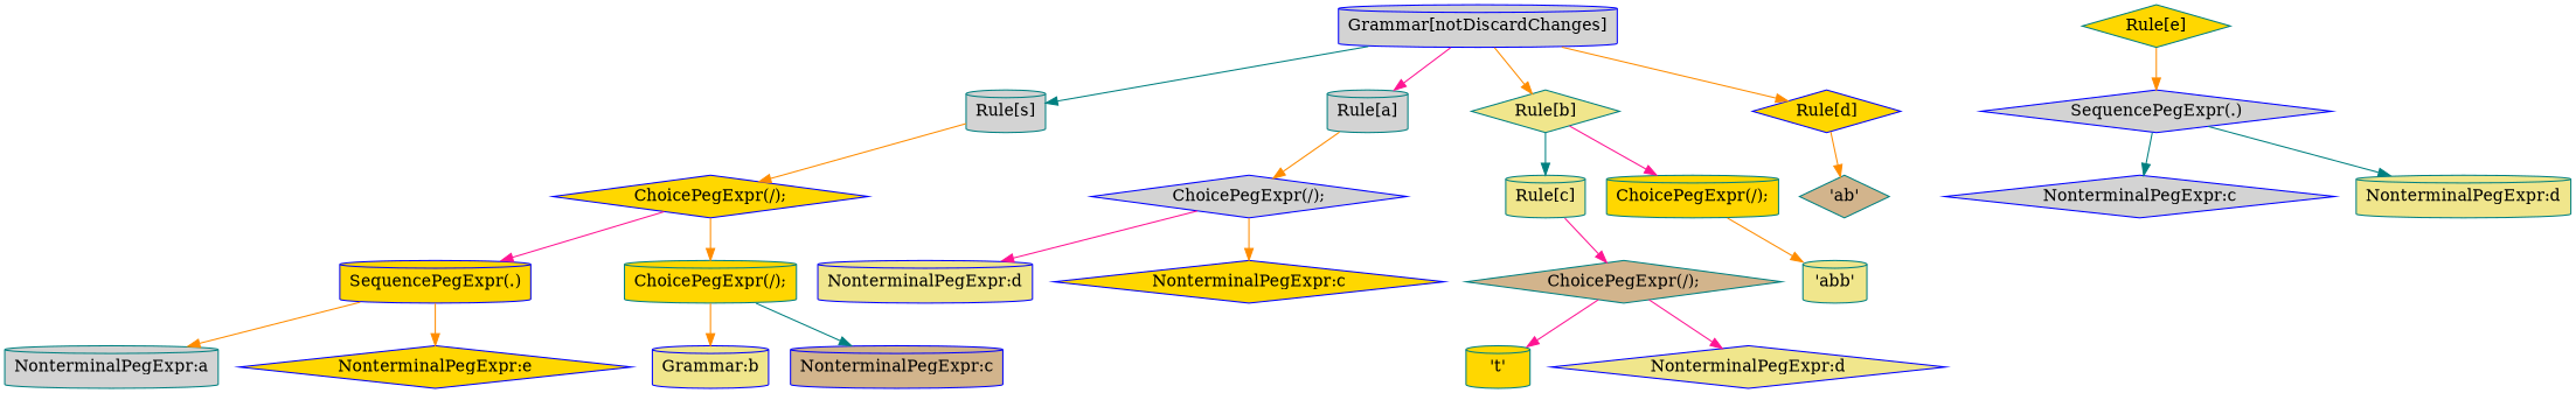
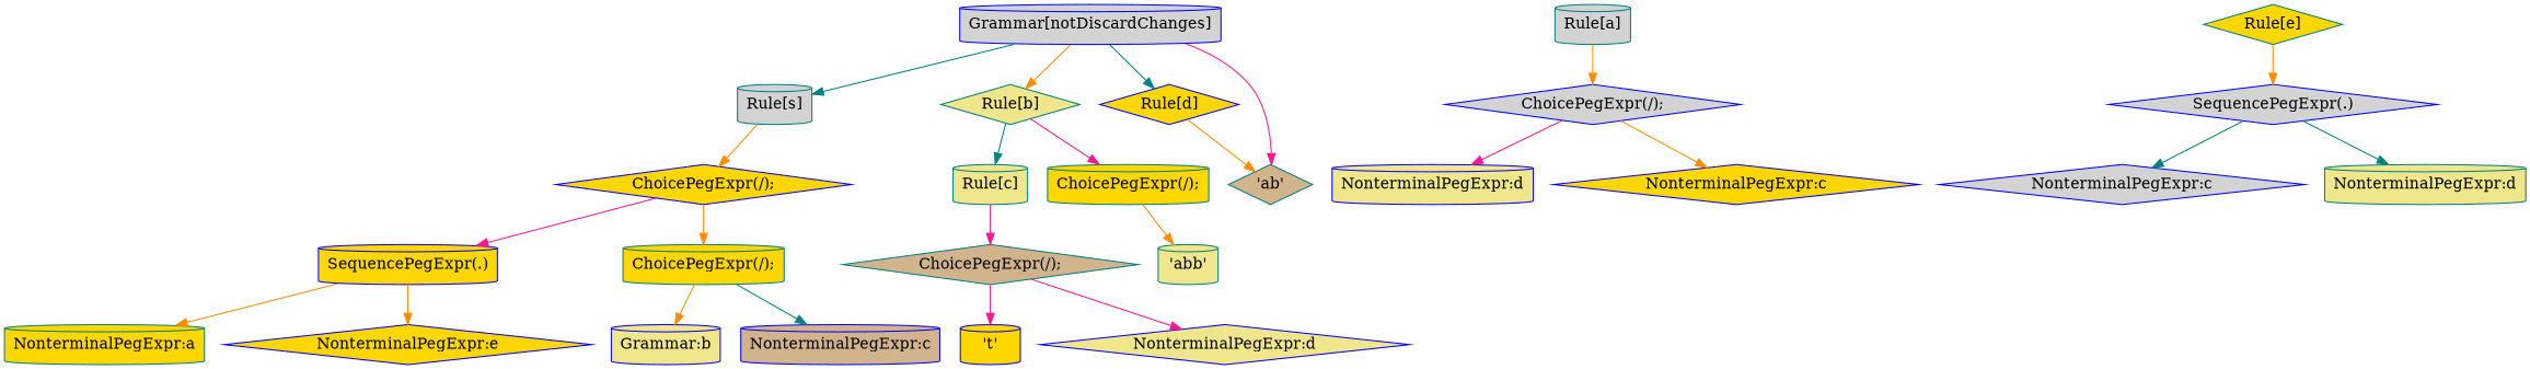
  digraph {
    node [color=blue fillcolor=gold shape=cylinder style=filled]
    edge [color=darkorange]
    n1 [fillcolor=lightgrey label="Grammar[notDiscardChanges]"]
    n2 [color=teal fillcolor=lightgrey label="Rule[s]"]
    n3 [color=teal fillcolor=lightgrey label="Rule[a]"]
    n4 [color=teal fillcolor=khaki label="Rule[b]" shape=diamond]
    n5 [label="Rule[d]" shape=diamond]
    n6 [label="ChoicePegExpr(/);" shape=diamond]
    n7 [fillcolor=lightgrey label="ChoicePegExpr(/);" shape=diamond]
    n8 [color=teal fillcolor=khaki label="Rule[c]"]
    n9 [color=teal label="ChoicePegExpr(/);"]
    n10 [color=teal fillcolor=tan label="ChoicePegExpr(/);" shape=diamond]
    n11 [color=teal fillcolor=tan label="'ab'" shape=diamond]
    n12 [color=teal label="Rule[e]" shape=diamond]
    n13 [fillcolor=lightgrey label="SequencePegExpr(.)" shape=diamond]
    n14 [label="SequencePegExpr(.)"]
    n15 [color=teal label="ChoicePegExpr(/);"]
-   n16 [color=teal fillcolor=lightgrey label="NonterminalPegExpr:a"]
+   n16 [color=teal label="NonterminalPegExpr:a"]
    n17 [label="NonterminalPegExpr:e" shape=diamond]
    n18 [fillcolor=khaki label="Grammar:b"]
    n19 [fillcolor=tan label="NonterminalPegExpr:c"]
    n20 [fillcolor=khaki label="NonterminalPegExpr:d"]
    n21 [label="NonterminalPegExpr:c" shape=diamond]
    n22 [color=teal fillcolor=khaki label="'abb'"]
-   n23 [color=teal label="'t'"]
+   n23 [label="'t'"]
    n24 [fillcolor=khaki label="NonterminalPegExpr:d" shape=diamond]
    n25 [fillcolor=lightgrey label="NonterminalPegExpr:c" shape=diamond]
    n26 [color=teal fillcolor=khaki label="NonterminalPegExpr:d"]
    n1 -> n2 [color=teal]
-   n1 -> n3 [color=deeppink]
+   n1 -> n11 [color=deeppink]
    n1 -> n4
-   n1 -> n5
+   n1 -> n5 [color=teal]
    n2 -> n6
    n3 -> n7
    n4 -> n8 [color=teal]
    n4 -> n9 [color=deeppink]
    n5 -> n11
    n6 -> n14 [color=deeppink]
    n6 -> n15
    n7 -> n20 [color=deeppink]
    n7 -> n21
    n8 -> n10 [color=deeppink]
    n9 -> n22
    n10 -> n23 [color=deeppink]
    n10 -> n24 [color=deeppink]
    n12 -> n13
    n13 -> n25 [color=teal]
    n13 -> n26 [color=teal]
    n14 -> n16
    n14 -> n17
    n15 -> n18
    n15 -> n19 [color=teal]
  }
